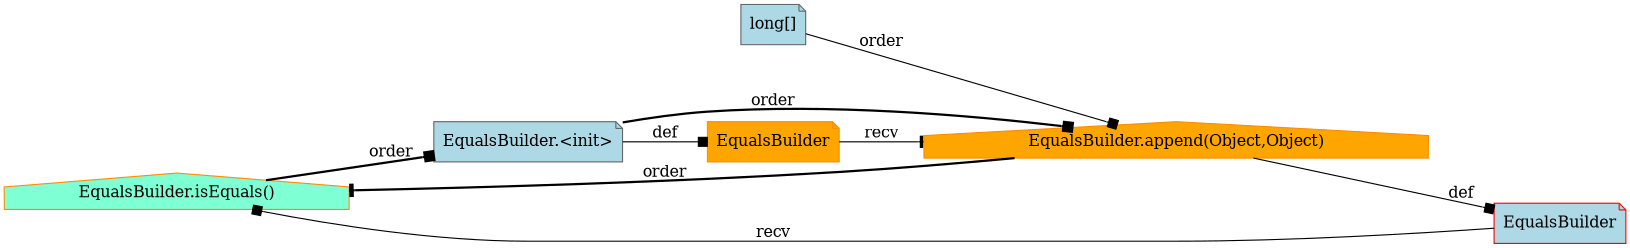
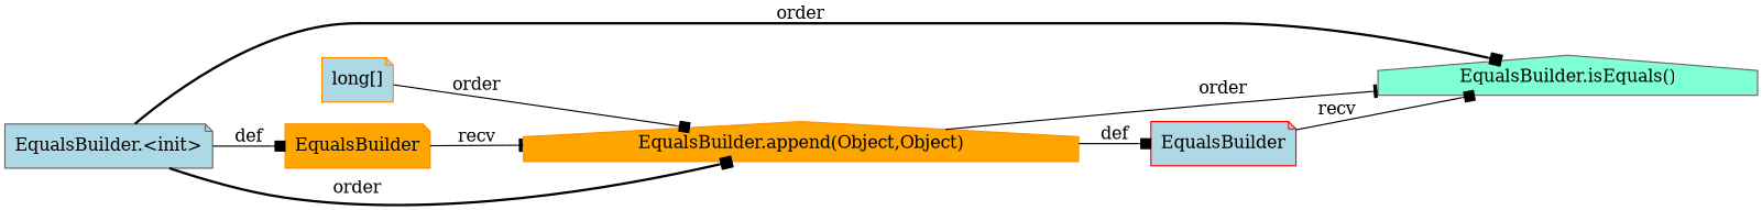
  digraph {
    rankdir=LR
    node [color=darkorange fillcolor=lightblue shape=note style=filled]
    edge [arrowhead=box style=solid]
-   n1 [fillcolor=aquamarine label="EqualsBuilder.isEquals()" shape=house]
+   n1 [color=gray40 fillcolor=aquamarine label="EqualsBuilder.isEquals()" shape=house]
    n2 [color=red label=EqualsBuilder]
    n3 [fillcolor=orange label="EqualsBuilder.append(Object,Object)" shape=house]
-   n4 [color=gray40 label="long[]"]
+   n4 [label="long[]"]
    n5 [fillcolor=orange label=EqualsBuilder]
    n6 [color=gray40 label="EqualsBuilder.<init>"]
    n2 -> n1 [label=recv]
-   n3 -> n1 [arrowhead=tee label=order style=bold]
+   n3 -> n1 [arrowhead=tee label=order]
    n3 -> n2 [label=def]
    n4 -> n3 [label=order]
    n5 -> n3 [arrowhead=tee label=recv]
-   n1 -> n6 [label=order style=bold]
+   n6 -> n1 [label=order style=bold]
    n6 -> n3 [label=order style=bold]
    n6 -> n5 [label=def]
  }
